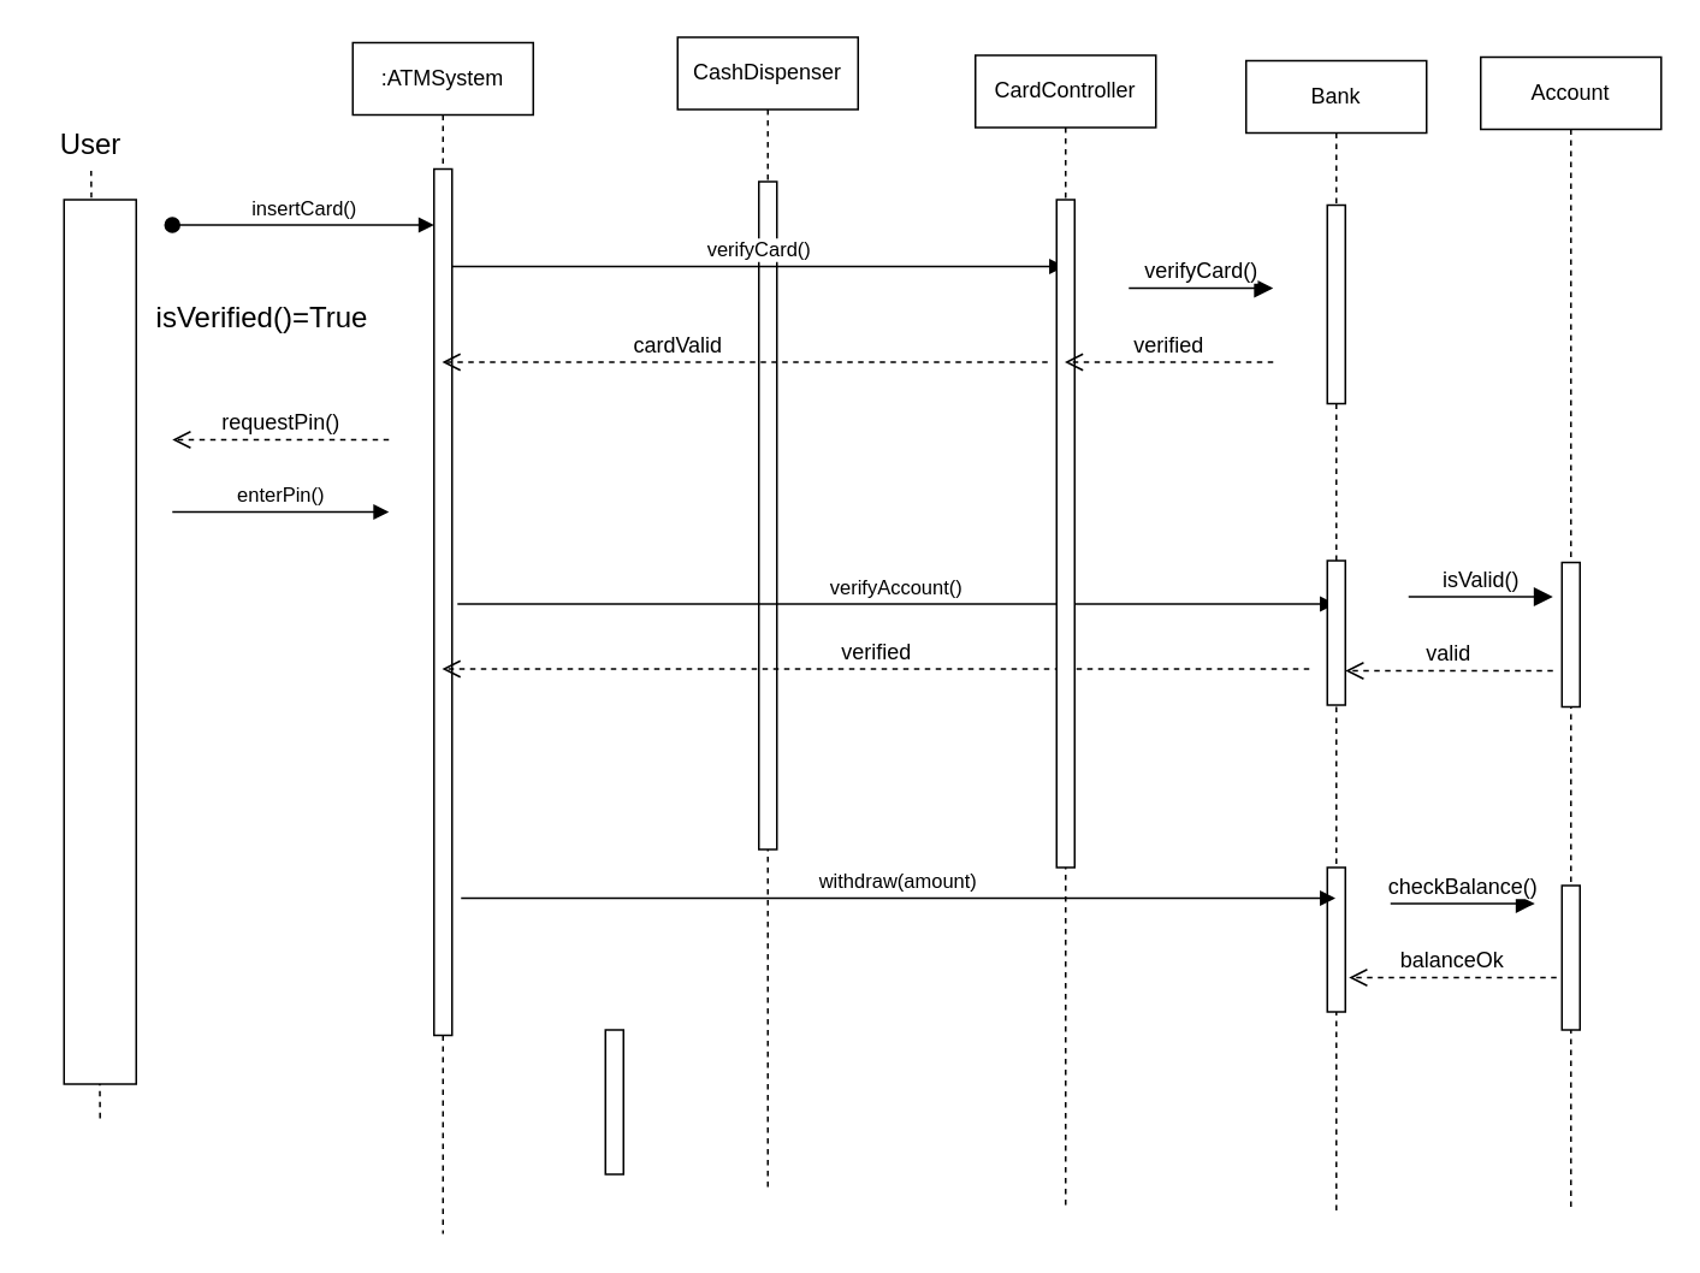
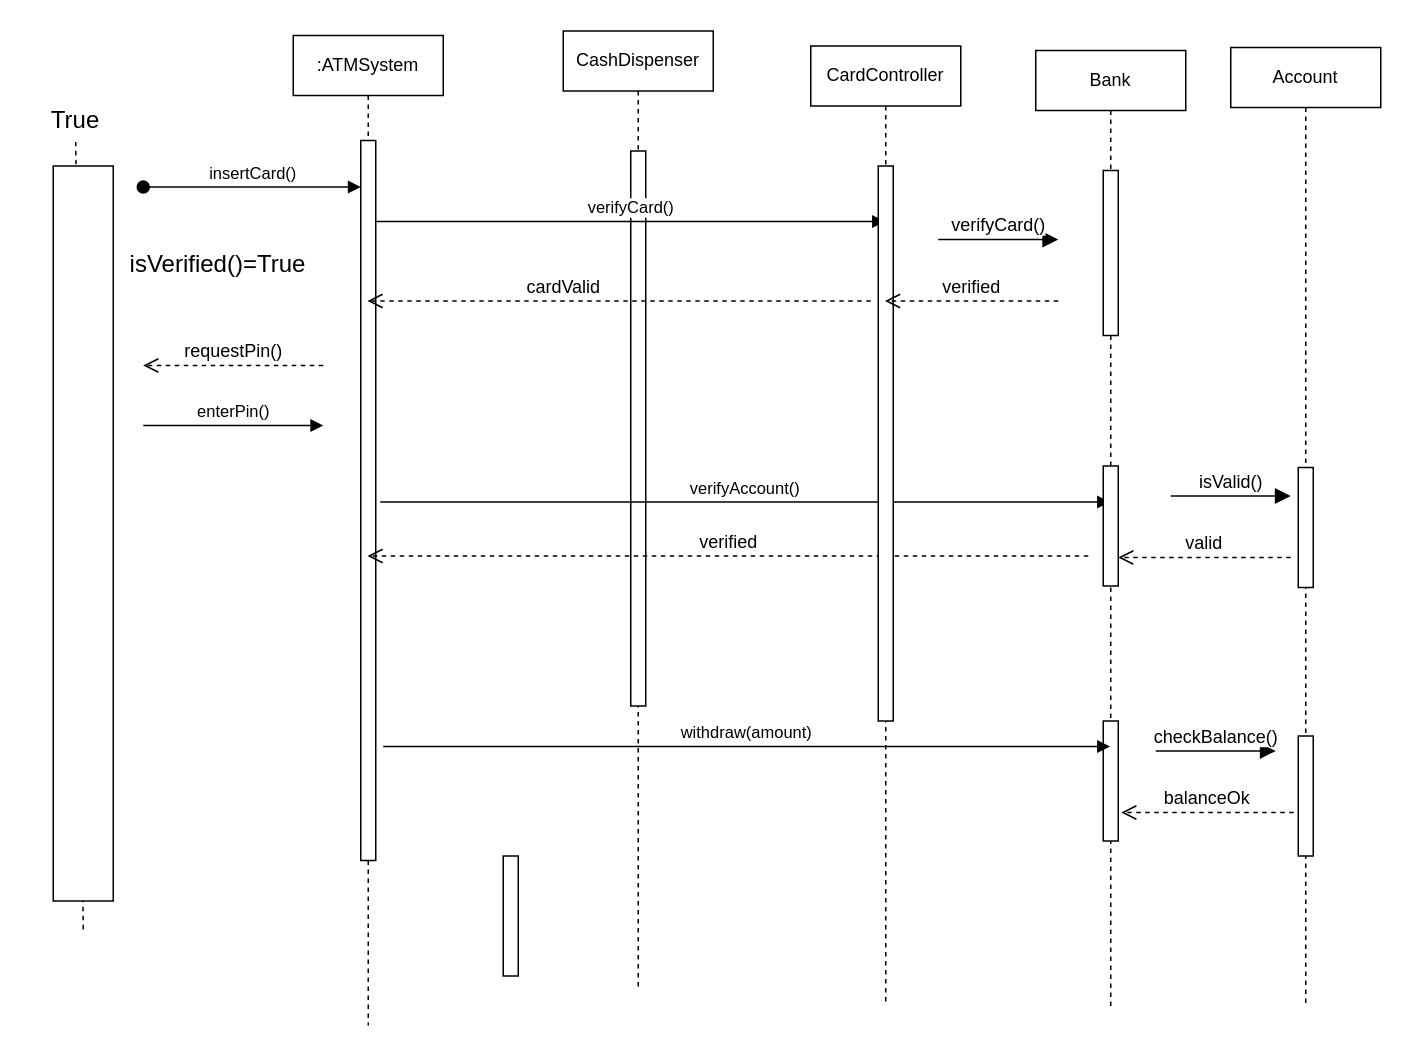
  <mxCell id="0" />
  <mxCell id="1" parent="0" />
  <mxCell id="2" value=":ATMSystem" style="shape=umlLifeline;perimeter=lifelinePerimeter;whiteSpace=wrap;html=1;container=0;dropTarget=0;collapsible=0;recursiveResize=0;outlineConnect=0;portConstraint=eastwest;newEdgeStyle={&quot;edgeStyle&quot;:&quot;elbowEdgeStyle&quot;,&quot;elbow&quot;:&quot;vertical&quot;,&quot;curved&quot;:0,&quot;rounded&quot;:0};" parent="1" vertex="1"><mxGeometry x="195" y="23" width="100" height="660" as="geometry" /></mxCell>
  <mxCell id="3" value="" style="html=1;points=[];perimeter=orthogonalPerimeter;outlineConnect=0;targetShapes=umlLifeline;portConstraint=eastwest;newEdgeStyle={&quot;edgeStyle&quot;:&quot;elbowEdgeStyle&quot;,&quot;elbow&quot;:&quot;vertical&quot;,&quot;curved&quot;:0,&quot;rounded&quot;:0};" parent="2" vertex="1"><mxGeometry x="45" y="70" width="10" height="480" as="geometry" /></mxCell>
  <mxCell id="4" value="insertCard()" style="html=1;verticalAlign=bottom;startArrow=oval;endArrow=block;startSize=8;edgeStyle=elbowEdgeStyle;elbow=vertical;curved=0;rounded=0;" parent="2" edge="1"><mxGeometry relative="1" as="geometry"><mxPoint x="-100" y="101" as="sourcePoint" /><mxPoint x="45" y="101" as="targetPoint" /></mxGeometry></mxCell>
  <mxCell id="5" value="CashDispenser" style="shape=umlLifeline;perimeter=lifelinePerimeter;whiteSpace=wrap;html=1;container=0;dropTarget=0;collapsible=0;recursiveResize=0;outlineConnect=0;portConstraint=eastwest;newEdgeStyle={&quot;edgeStyle&quot;:&quot;elbowEdgeStyle&quot;,&quot;elbow&quot;:&quot;vertical&quot;,&quot;curved&quot;:0,&quot;rounded&quot;:0};" parent="1" vertex="1"><mxGeometry x="375" y="20" width="100" height="640" as="geometry" /></mxCell>
  <mxCell id="6" value="" style="html=1;points=[];perimeter=orthogonalPerimeter;outlineConnect=0;targetShapes=umlLifeline;portConstraint=eastwest;newEdgeStyle={&quot;edgeStyle&quot;:&quot;elbowEdgeStyle&quot;,&quot;elbow&quot;:&quot;vertical&quot;,&quot;curved&quot;:0,&quot;rounded&quot;:0};" parent="5" vertex="1"><mxGeometry x="45" y="80" width="10" height="370" as="geometry" /></mxCell>
  <mxCell id="7" value="verifyCard()" style="html=1;verticalAlign=bottom;endArrow=block;edgeStyle=elbowEdgeStyle;elbow=horizontal;curved=0;rounded=0;" parent="1" target="16" edge="1"><mxGeometry relative="1" as="geometry"><mxPoint x="250" y="147" as="sourcePoint" /><Array as="points"><mxPoint x="335" y="147" /></Array><mxPoint x="420" y="147" as="targetPoint" /></mxGeometry></mxCell>
- <mxCell id="8" value="User" style="text;html=1;align=center;verticalAlign=middle;whiteSpace=wrap;rounded=0;fontSize=16;" vertex="1" parent="1"><mxGeometry x="20" y="64" width="60" height="30" as="geometry" /></mxCell>
+ <mxCell id="8" value="True" style="text;html=1;align=center;verticalAlign=middle;whiteSpace=wrap;rounded=0;fontSize=16;" vertex="1" parent="1"><mxGeometry x="20" y="64" width="60" height="30" as="geometry" /></mxCell>
  <mxCell id="9" value="" style="endArrow=none;dashed=1;html=1;rounded=0;fontSize=12;startSize=8;endSize=8;curved=1;exitX=0.5;exitY=1;exitDx=0;exitDy=0;" edge="1" parent="1" source="8"><mxGeometry width="50" height="50" relative="1" as="geometry"><mxPoint x="55" y="190" as="sourcePoint" /><mxPoint x="55" y="621" as="targetPoint" /></mxGeometry></mxCell>
  <mxCell id="10" value="" style="rounded=0;whiteSpace=wrap;html=1;" vertex="1" parent="1"><mxGeometry x="35" y="110" width="40" height="490" as="geometry" /></mxCell>
  <mxCell id="11" value="requestPin()" style="html=1;verticalAlign=bottom;endArrow=open;dashed=1;endSize=8;curved=0;rounded=0;fontSize=12;" edge="1" parent="1"><mxGeometry relative="1" as="geometry"><mxPoint x="215" y="243" as="sourcePoint" /><mxPoint x="95" y="243" as="targetPoint" /></mxGeometry></mxCell>
  <mxCell id="12" value="enterPin()" style="html=1;verticalAlign=bottom;endArrow=block;edgeStyle=elbowEdgeStyle;elbow=vertical;curved=0;rounded=0;" edge="1" parent="1"><mxGeometry relative="1" as="geometry"><mxPoint x="95" y="283" as="sourcePoint" /><Array as="points"><mxPoint x="180" y="283" /></Array><mxPoint x="215" y="283" as="targetPoint" /></mxGeometry></mxCell>
  <mxCell id="13" value="isVerified()=True" style="text;html=1;align=center;verticalAlign=middle;whiteSpace=wrap;rounded=0;fontSize=16;" vertex="1" parent="1"><mxGeometry x="115" y="160" width="60" height="30" as="geometry" /></mxCell>
  <mxCell id="14" value="verifyAccount()" style="html=1;verticalAlign=bottom;endArrow=block;edgeStyle=elbowEdgeStyle;elbow=horizontal;curved=0;rounded=0;" edge="1" parent="1" target="18"><mxGeometry relative="1" as="geometry"><mxPoint x="253" y="334" as="sourcePoint" /><Array as="points"><mxPoint x="338" y="334" /></Array><mxPoint x="645" y="340" as="targetPoint" /></mxGeometry></mxCell>
  <mxCell id="15" value="verified" style="html=1;verticalAlign=bottom;endArrow=open;dashed=1;endSize=8;curved=0;rounded=0;fontSize=12;" edge="1" parent="1" target="2"><mxGeometry relative="1" as="geometry"><mxPoint x="725" y="370" as="sourcePoint" /><mxPoint x="605" y="370" as="targetPoint" /></mxGeometry></mxCell>
  <mxCell id="16" value="CardController" style="shape=umlLifeline;perimeter=lifelinePerimeter;whiteSpace=wrap;html=1;container=0;dropTarget=0;collapsible=0;recursiveResize=0;outlineConnect=0;portConstraint=eastwest;newEdgeStyle={&quot;edgeStyle&quot;:&quot;elbowEdgeStyle&quot;,&quot;elbow&quot;:&quot;vertical&quot;,&quot;curved&quot;:0,&quot;rounded&quot;:0};" vertex="1" parent="1"><mxGeometry x="540" y="30" width="100" height="640" as="geometry" /></mxCell>
  <mxCell id="17" value="" style="html=1;points=[];perimeter=orthogonalPerimeter;outlineConnect=0;targetShapes=umlLifeline;portConstraint=eastwest;newEdgeStyle={&quot;edgeStyle&quot;:&quot;elbowEdgeStyle&quot;,&quot;elbow&quot;:&quot;vertical&quot;,&quot;curved&quot;:0,&quot;rounded&quot;:0};" vertex="1" parent="16"><mxGeometry x="45" y="80" width="10" height="370" as="geometry" /></mxCell>
  <mxCell id="18" value="Bank" style="shape=umlLifeline;perimeter=lifelinePerimeter;whiteSpace=wrap;html=1;container=0;dropTarget=0;collapsible=0;recursiveResize=0;outlineConnect=0;portConstraint=eastwest;newEdgeStyle={&quot;edgeStyle&quot;:&quot;elbowEdgeStyle&quot;,&quot;elbow&quot;:&quot;vertical&quot;,&quot;curved&quot;:0,&quot;rounded&quot;:0};" vertex="1" parent="1"><mxGeometry x="690" y="33" width="100" height="640" as="geometry" /></mxCell>
  <mxCell id="19" value="" style="html=1;points=[];perimeter=orthogonalPerimeter;outlineConnect=0;targetShapes=umlLifeline;portConstraint=eastwest;newEdgeStyle={&quot;edgeStyle&quot;:&quot;elbowEdgeStyle&quot;,&quot;elbow&quot;:&quot;vertical&quot;,&quot;curved&quot;:0,&quot;rounded&quot;:0};" vertex="1" parent="18"><mxGeometry x="45" y="80" width="10" height="110" as="geometry" /></mxCell>
  <mxCell id="20" value="" style="html=1;points=[[0,0,0,0,5],[0,1,0,0,-5],[1,0,0,0,5],[1,1,0,0,-5]];perimeter=orthogonalPerimeter;outlineConnect=0;targetShapes=umlLifeline;portConstraint=eastwest;newEdgeStyle={&quot;curved&quot;:0,&quot;rounded&quot;:0};" vertex="1" parent="18"><mxGeometry x="45" y="277" width="10" height="80" as="geometry" /></mxCell>
  <mxCell id="21" value="" style="html=1;points=[];perimeter=orthogonalPerimeter;outlineConnect=0;targetShapes=umlLifeline;portConstraint=eastwest;newEdgeStyle={&quot;edgeStyle&quot;:&quot;elbowEdgeStyle&quot;,&quot;elbow&quot;:&quot;vertical&quot;,&quot;curved&quot;:0,&quot;rounded&quot;:0};" vertex="1" parent="18"><mxGeometry x="45" y="447" width="10" height="80" as="geometry" /></mxCell>
  <mxCell id="22" value="Account" style="shape=umlLifeline;perimeter=lifelinePerimeter;whiteSpace=wrap;html=1;container=0;dropTarget=0;collapsible=0;recursiveResize=0;outlineConnect=0;portConstraint=eastwest;newEdgeStyle={&quot;edgeStyle&quot;:&quot;elbowEdgeStyle&quot;,&quot;elbow&quot;:&quot;vertical&quot;,&quot;curved&quot;:0,&quot;rounded&quot;:0};" vertex="1" parent="1"><mxGeometry x="820" y="31" width="100" height="640" as="geometry" /></mxCell>
  <mxCell id="23" value="" style="html=1;points=[];perimeter=orthogonalPerimeter;outlineConnect=0;targetShapes=umlLifeline;portConstraint=eastwest;newEdgeStyle={&quot;edgeStyle&quot;:&quot;elbowEdgeStyle&quot;,&quot;elbow&quot;:&quot;vertical&quot;,&quot;curved&quot;:0,&quot;rounded&quot;:0};" vertex="1" parent="22"><mxGeometry x="45" y="280" width="10" height="80" as="geometry" /></mxCell>
  <mxCell id="24" value="" style="html=1;points=[];perimeter=orthogonalPerimeter;outlineConnect=0;targetShapes=umlLifeline;portConstraint=eastwest;newEdgeStyle={&quot;edgeStyle&quot;:&quot;elbowEdgeStyle&quot;,&quot;elbow&quot;:&quot;vertical&quot;,&quot;curved&quot;:0,&quot;rounded&quot;:0};" vertex="1" parent="22"><mxGeometry x="45" y="459" width="10" height="80" as="geometry" /></mxCell>
  <mxCell id="25" value="verifyCard()" style="html=1;verticalAlign=bottom;endArrow=block;curved=0;rounded=0;fontSize=12;startSize=8;endSize=8;" edge="1" parent="1"><mxGeometry width="80" relative="1" as="geometry"><mxPoint x="625" y="159" as="sourcePoint" /><mxPoint x="705" y="159" as="targetPoint" /></mxGeometry></mxCell>
  <mxCell id="26" value="verified" style="html=1;verticalAlign=bottom;endArrow=open;dashed=1;endSize=8;curved=0;rounded=0;fontSize=12;" edge="1" parent="1" target="16"><mxGeometry relative="1" as="geometry"><mxPoint x="705" y="200" as="sourcePoint" /><mxPoint x="625" y="200" as="targetPoint" /></mxGeometry></mxCell>
  <mxCell id="27" value="cardValid" style="html=1;verticalAlign=bottom;endArrow=open;dashed=1;endSize=8;curved=0;rounded=0;fontSize=12;" edge="1" parent="1" target="2"><mxGeometry x="0.222" relative="1" as="geometry"><mxPoint x="580" y="200" as="sourcePoint" /><mxPoint x="500" y="200" as="targetPoint" /><mxPoint as="offset" /></mxGeometry></mxCell>
  <mxCell id="28" value="checkBalance()" style="html=1;verticalAlign=bottom;endArrow=block;curved=0;rounded=0;fontSize=12;startSize=8;endSize=8;" edge="1" parent="1"><mxGeometry width="80" relative="1" as="geometry"><mxPoint x="770" y="500" as="sourcePoint" /><mxPoint x="850" y="500" as="targetPoint" /></mxGeometry></mxCell>
  <mxCell id="29" value="balanceOk" style="html=1;verticalAlign=bottom;endArrow=open;dashed=1;endSize=8;curved=0;rounded=0;fontSize=12;" edge="1" parent="1"><mxGeometry relative="1" as="geometry"><mxPoint x="862" y="541" as="sourcePoint" /><mxPoint x="747" y="541" as="targetPoint" /></mxGeometry></mxCell>
  <mxCell id="30" value="isValid()" style="html=1;verticalAlign=bottom;endArrow=block;curved=0;rounded=0;fontSize=12;startSize=8;endSize=8;" edge="1" parent="1"><mxGeometry width="80" relative="1" as="geometry"><mxPoint x="780" y="330" as="sourcePoint" /><mxPoint x="860" y="330" as="targetPoint" /></mxGeometry></mxCell>
  <mxCell id="31" value="valid" style="html=1;verticalAlign=bottom;endArrow=open;dashed=1;endSize=8;curved=0;rounded=0;fontSize=12;" edge="1" parent="1"><mxGeometry relative="1" as="geometry"><mxPoint x="860" y="371" as="sourcePoint" /><mxPoint x="745" y="371" as="targetPoint" /></mxGeometry></mxCell>
  <mxCell id="32" value="" style="html=1;points=[[0,0,0,0,5],[0,1,0,0,-5],[1,0,0,0,5],[1,1,0,0,-5]];perimeter=orthogonalPerimeter;outlineConnect=0;targetShapes=umlLifeline;portConstraint=eastwest;newEdgeStyle={&quot;curved&quot;:0,&quot;rounded&quot;:0};" vertex="1" parent="1"><mxGeometry x="335" y="570" width="10" height="80" as="geometry" /></mxCell>
  <mxCell id="33" value="withdraw(amount)" style="html=1;verticalAlign=bottom;endArrow=block;edgeStyle=elbowEdgeStyle;elbow=horizontal;curved=0;rounded=0;" edge="1" parent="1"><mxGeometry relative="1" as="geometry"><mxPoint x="255" y="497" as="sourcePoint" /><Array as="points"><mxPoint x="340" y="497" /></Array><mxPoint x="739.5" y="497" as="targetPoint" /></mxGeometry></mxCell>
